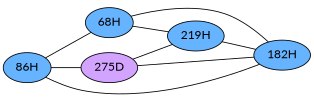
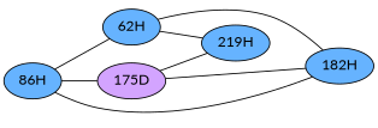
  graph {
    fontname=Lato
    rankdir=LR
    node [fillcolor="#66B3FF" fontname=Lato style=radial]
    edge [fontname=Lato penwidth=1]
    n1 [label="86H"]
-   "68H"
-   "275D" [fillcolor="#D3A4FF"]
+   "68H" [label="62H"]
+   "275D" [fillcolor="#D3A4FF" label="175D"]
    n4 [label="182H"]
    "219H"
    n1 -- "68H"
    n1 -- "275D"
    n1 -- n4
    "68H" -- n4
    "68H" -- "219H"
    "275D" -- n4
    "275D" -- "219H"
-   "219H" -- n4
  }
